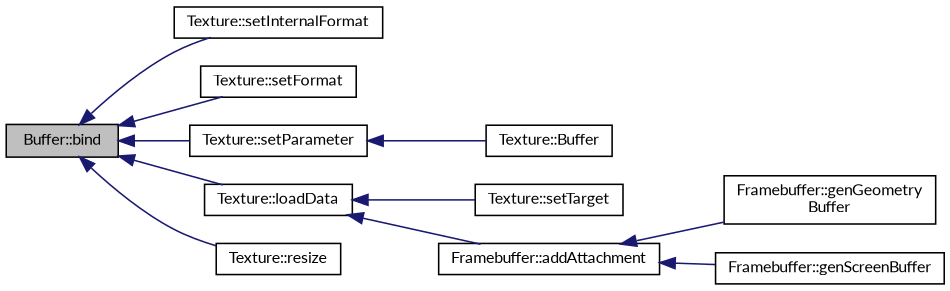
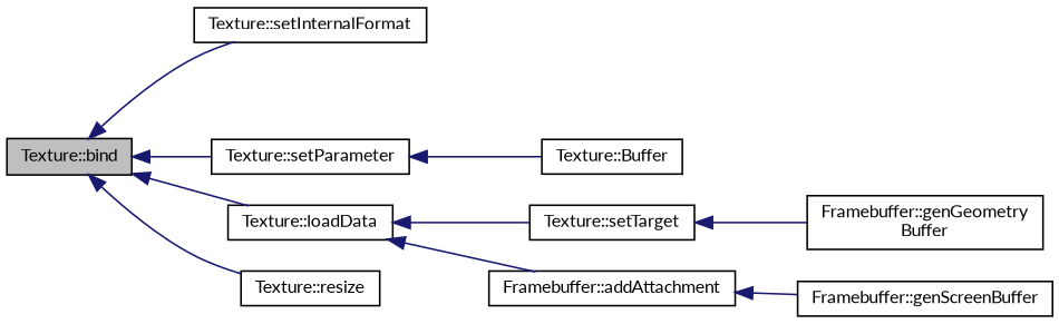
  digraph {
    fontname=Lato
    rankdir=LR
    node [color=black fillcolor=white fontname=Lato fontsize=10 shape=record style=filled]
    edge [color=midnightblue dir=back fontname=Lato fontsize=10 labelfontname=Helvetica labelfontsize=10 style=solid]
-   n1 [fillcolor=grey75 fontcolor=black height=0.2 label="Buffer::bind" width=0.4]
+   n1 [fillcolor=grey75 fontcolor=black height=0.2 label="Texture::bind" width=0.4]
    n2 [height=0.2 label="Texture::setInternalFormat" width=0.4]
-   n3 [height=0.2 label="Texture::setFormat" width=0.4]
    n4 [height=0.2 label="Texture::setParameter" width=0.4]
    n5 [height=0.2 label="Texture::loadData" width=0.4]
    n6 [height=0.2 label="Texture::resize" width=0.4]
    n7 [height=0.2 label="Texture::setTarget" width=0.4]
    n8 [height=0.2 label="Texture::Buffer" width=0.4]
    n9 [height=0.2 label="Framebuffer::addAttachment" width=0.4]
    n10 [height=0.2 label="Framebuffer::genGeometry\lBuffer" width=0.4]
    n11 [height=0.2 label="Framebuffer::genScreenBuffer" width=0.4]
    n1 -> n2
-   n1 -> n3
    n1 -> n4
    n1 -> n5
    n1 -> n6
    n4 -> n8
    n5 -> n7
    n5 -> n9
-   n9 -> n10
+   n7 -> n10
    n9 -> n11
  }
